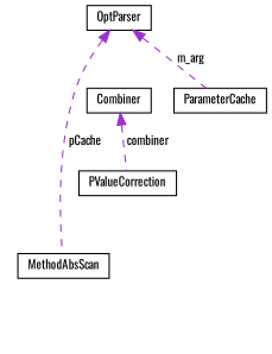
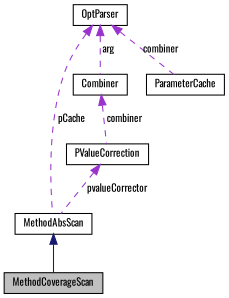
  digraph {
    fontname=Oswald
    node [color=black fillcolor=white fontname=Oswald fontsize=10 shape=record style=filled]
    edge [color=darkorchid3 dir=back fontname=Oswald fontsize=10 labelfontname=Helvetica labelfontsize=10 style=dashed]
+   n1 [fillcolor=grey75 fontcolor=black height=0.2 label=MethodCoverageScan width=0.4]
    n2 [height=0.2 label=MethodAbsScan width=0.4]
    n3 [height=0.2 label=OptParser width=0.4]
    n4 [height=0.2 label=Combiner width=0.4]
    n5 [height=0.2 label=ParameterCache width=0.4]
    n6 [height=0.2 label=PValueCorrection width=0.4]
+   n2 -> n1 [color=midnightblue style=solid]
    n3 -> n2 [label=" pCache"]
-   n3 -> n5 [label=" m_arg"]
+   n3 -> n4 [label=" arg"]
+   n3 -> n5 [label=" combiner"]
    n4 -> n6 [label=" combiner"]
+   n6 -> n2 [label=" pvalueCorrector"]
  }
